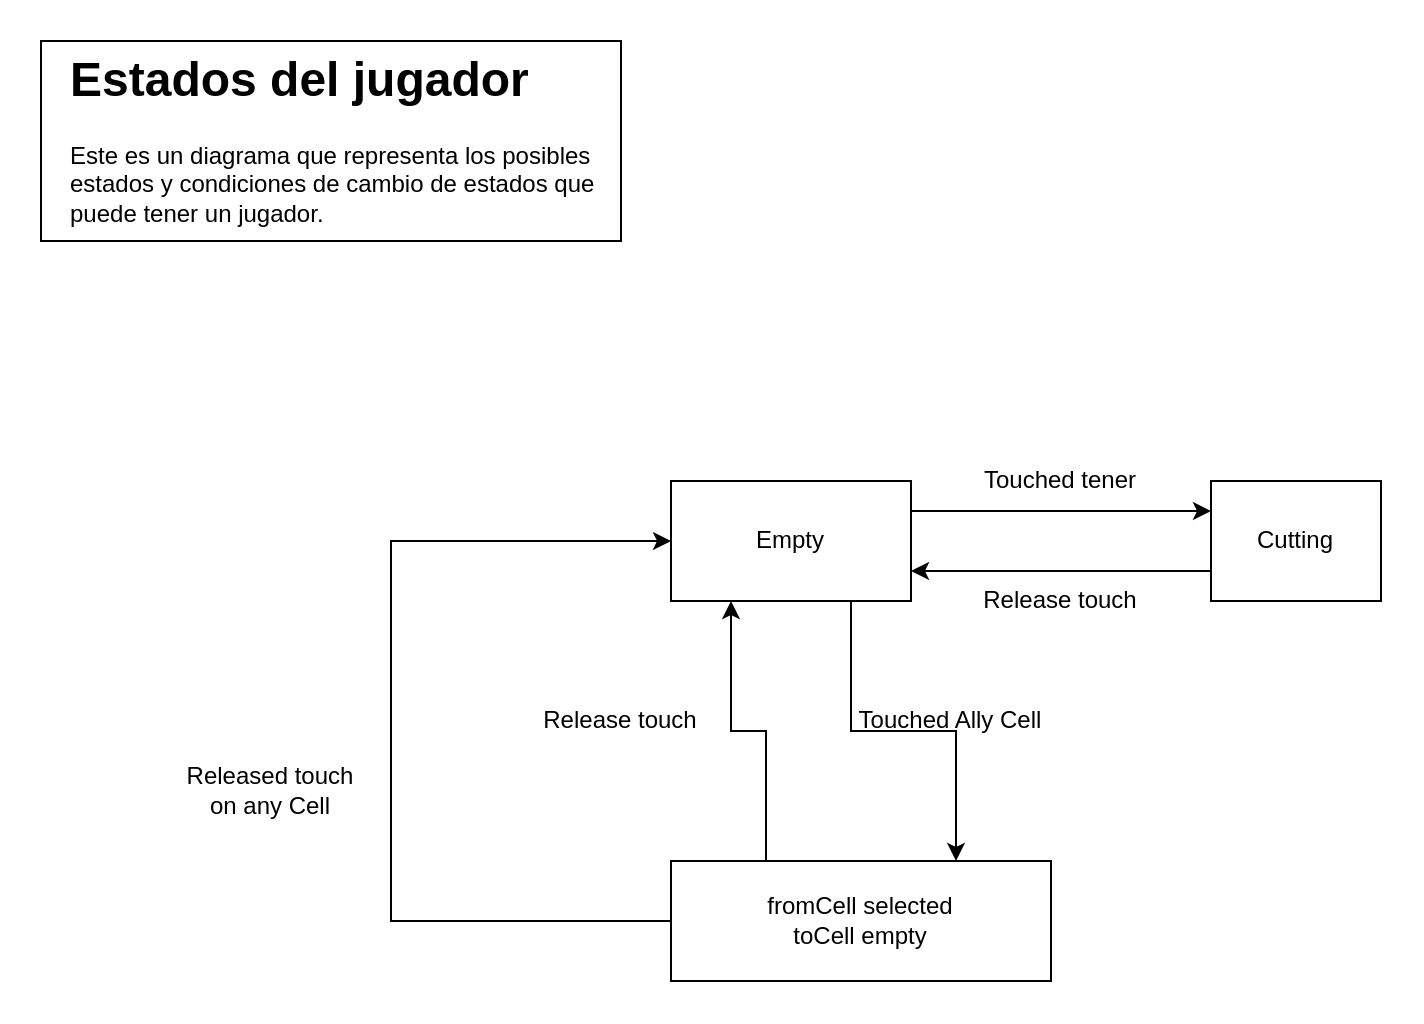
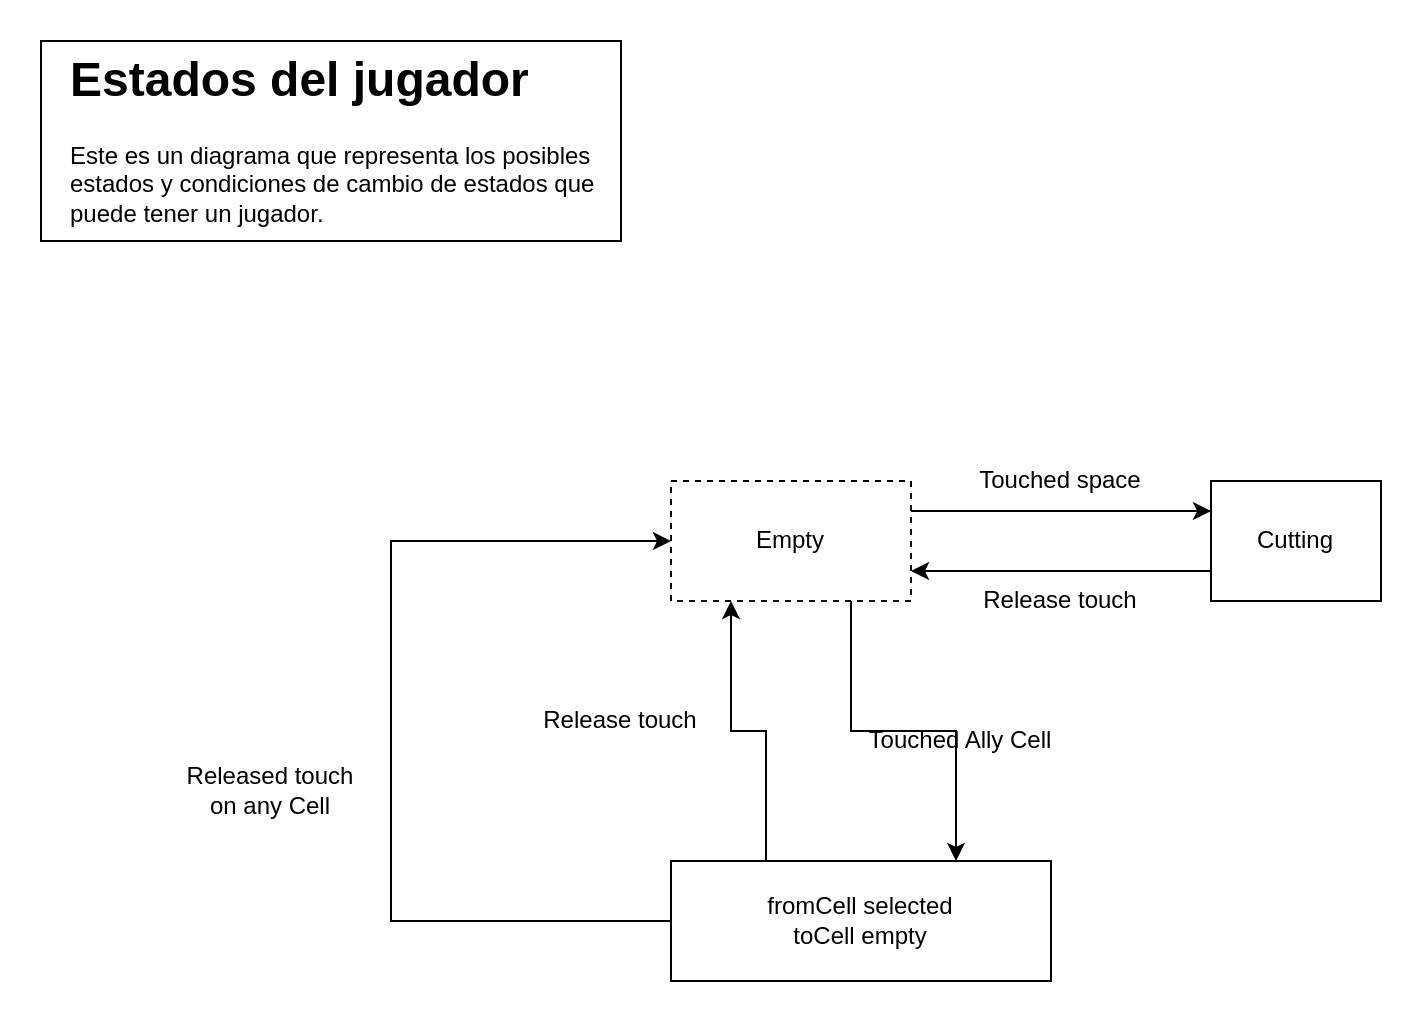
  <mxCell id="0" />
  <mxCell id="1" parent="0" />
  <mxCell id="2" style="edgeStyle=orthogonalEdgeStyle;rounded=0;orthogonalLoop=1;jettySize=auto;html=1;exitX=0.75;exitY=1;exitDx=0;exitDy=0;entryX=0.75;entryY=0;entryDx=0;entryDy=0;" edge="1" parent="1" source="4" target="7"><mxGeometry relative="1" as="geometry" /></mxCell>
  <mxCell id="3" style="edgeStyle=orthogonalEdgeStyle;rounded=0;orthogonalLoop=1;jettySize=auto;html=1;exitX=1;exitY=0.25;exitDx=0;exitDy=0;entryX=0;entryY=0.25;entryDx=0;entryDy=0;" edge="1" parent="1" source="4" target="9"><mxGeometry relative="1" as="geometry" /></mxCell>
- <mxCell id="4" value="&lt;div&gt;Empty&lt;/div&gt;" style="rounded=0;whiteSpace=wrap;html=1;" vertex="1" parent="1"><mxGeometry x="335" y="240" width="120" height="60" as="geometry" /></mxCell>
+ <mxCell id="4" value="&lt;div&gt;Empty&lt;/div&gt;" style="rounded=0;whiteSpace=wrap;html=1;dashed=1;" vertex="1" parent="1"><mxGeometry x="335" y="240" width="120" height="60" as="geometry" /></mxCell>
  <mxCell id="5" style="edgeStyle=orthogonalEdgeStyle;rounded=0;orthogonalLoop=1;jettySize=auto;html=1;exitX=0.25;exitY=0;exitDx=0;exitDy=0;entryX=0.25;entryY=1;entryDx=0;entryDy=0;" edge="1" parent="1" source="7" target="4"><mxGeometry relative="1" as="geometry" /></mxCell>
  <mxCell id="6" style="edgeStyle=orthogonalEdgeStyle;rounded=0;orthogonalLoop=1;jettySize=auto;html=1;exitX=0;exitY=0.5;exitDx=0;exitDy=0;entryX=0;entryY=0.5;entryDx=0;entryDy=0;" edge="1" parent="1" source="7" target="4"><mxGeometry relative="1" as="geometry"><mxPoint x="225" y="460" as="targetPoint" /><Array as="points"><mxPoint x="195" y="460" /><mxPoint x="195" y="270" /></Array></mxGeometry></mxCell>
  <mxCell id="7" value="&lt;div&gt;fromCell selected&lt;/div&gt;&lt;div&gt;toCell empty&lt;/div&gt;" style="rounded=0;whiteSpace=wrap;html=1;" vertex="1" parent="1"><mxGeometry x="335" y="430" width="190" height="60" as="geometry" /></mxCell>
  <mxCell id="8" style="edgeStyle=orthogonalEdgeStyle;rounded=0;orthogonalLoop=1;jettySize=auto;html=1;exitX=0;exitY=0.75;exitDx=0;exitDy=0;entryX=1;entryY=0.75;entryDx=0;entryDy=0;" edge="1" parent="1" source="9" target="4"><mxGeometry relative="1" as="geometry" /></mxCell>
  <mxCell id="9" value="Cutting" style="rounded=0;whiteSpace=wrap;html=1;" vertex="1" parent="1"><mxGeometry x="605" y="240" width="85" height="60" as="geometry" /></mxCell>
- <mxCell id="10" value="Touched tener" style="text;html=1;strokeColor=none;fillColor=none;align=center;verticalAlign=middle;whiteSpace=wrap;rounded=0;" vertex="1" parent="1"><mxGeometry x="485" y="230" width="90" height="20" as="geometry" /></mxCell>
+ <mxCell id="10" value="Touched space" style="text;html=1;strokeColor=none;fillColor=none;align=center;verticalAlign=middle;whiteSpace=wrap;rounded=0;" vertex="1" parent="1"><mxGeometry x="485" y="230" width="90" height="20" as="geometry" /></mxCell>
  <mxCell id="11" value="Release touch" style="text;html=1;strokeColor=none;fillColor=none;align=center;verticalAlign=middle;whiteSpace=wrap;rounded=0;" vertex="1" parent="1"><mxGeometry x="475" y="290" width="110" height="20" as="geometry" /></mxCell>
- <mxCell id="12" value="Touched Ally Cell" style="text;html=1;strokeColor=none;fillColor=none;align=center;verticalAlign=middle;whiteSpace=wrap;rounded=0;" vertex="1" parent="1"><mxGeometry x="425" y="350" width="100" height="20" as="geometry" /></mxCell>
+ <mxCell id="12" value="Touched Ally Cell" style="text;html=1;strokeColor=none;fillColor=none;align=center;verticalAlign=middle;whiteSpace=wrap;rounded=0;" vertex="1" parent="1"><mxGeometry x="430" y="360" width="100" height="20" as="geometry" /></mxCell>
  <mxCell id="13" value="Release touch" style="text;html=1;strokeColor=none;fillColor=none;align=center;verticalAlign=middle;whiteSpace=wrap;rounded=0;" vertex="1" parent="1"><mxGeometry x="255" y="350" width="110" height="20" as="geometry" /></mxCell>
  <mxCell id="14" value="Released touch on any Cell" style="text;html=1;strokeColor=none;fillColor=none;align=center;verticalAlign=middle;whiteSpace=wrap;rounded=0;" vertex="1" parent="1"><mxGeometry x="85" y="385" width="100" height="20" as="geometry" /></mxCell>
  <mxCell id="15" value="" style="rounded=0;whiteSpace=wrap;html=1;fillColor=none;" vertex="1" parent="1"><mxGeometry x="20" y="20" width="290" height="100" as="geometry" /></mxCell>
  <mxCell id="16" value="&lt;h1&gt;Estados del jugador&lt;br&gt;&lt;/h1&gt;&lt;p&gt;Este es un diagrama que representa los posibles estados y condiciones de cambio de estados que puede tener un jugador.&lt;/p&gt;" style="text;html=1;strokeColor=none;fillColor=none;spacing=5;spacingTop=-20;whiteSpace=wrap;overflow=hidden;rounded=0;" vertex="1" parent="1"><mxGeometry x="30" y="20" width="280" height="120" as="geometry" /></mxCell>
